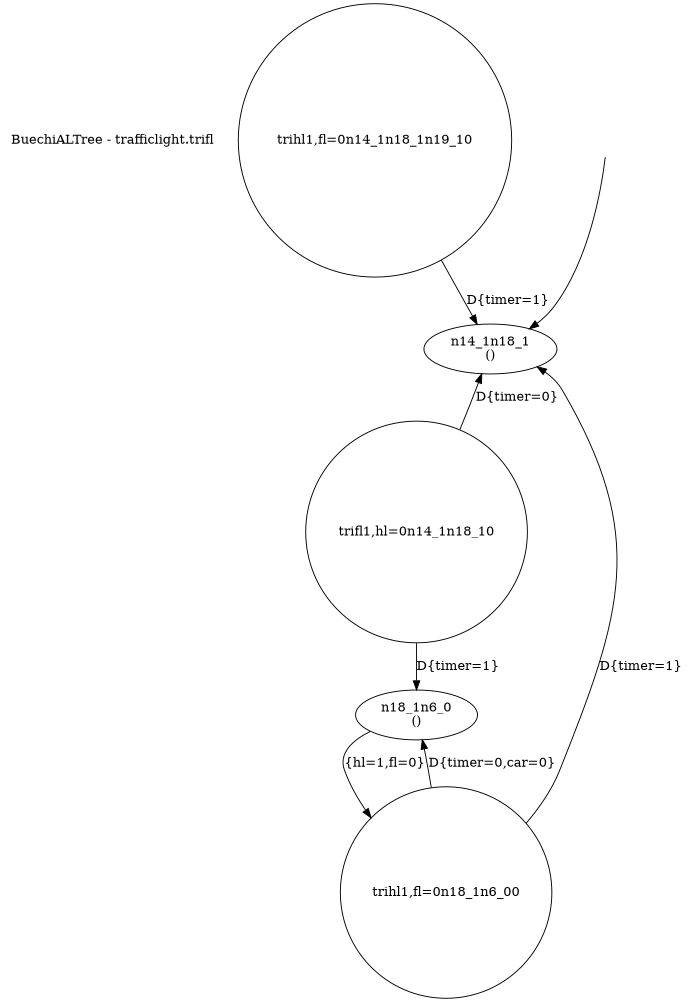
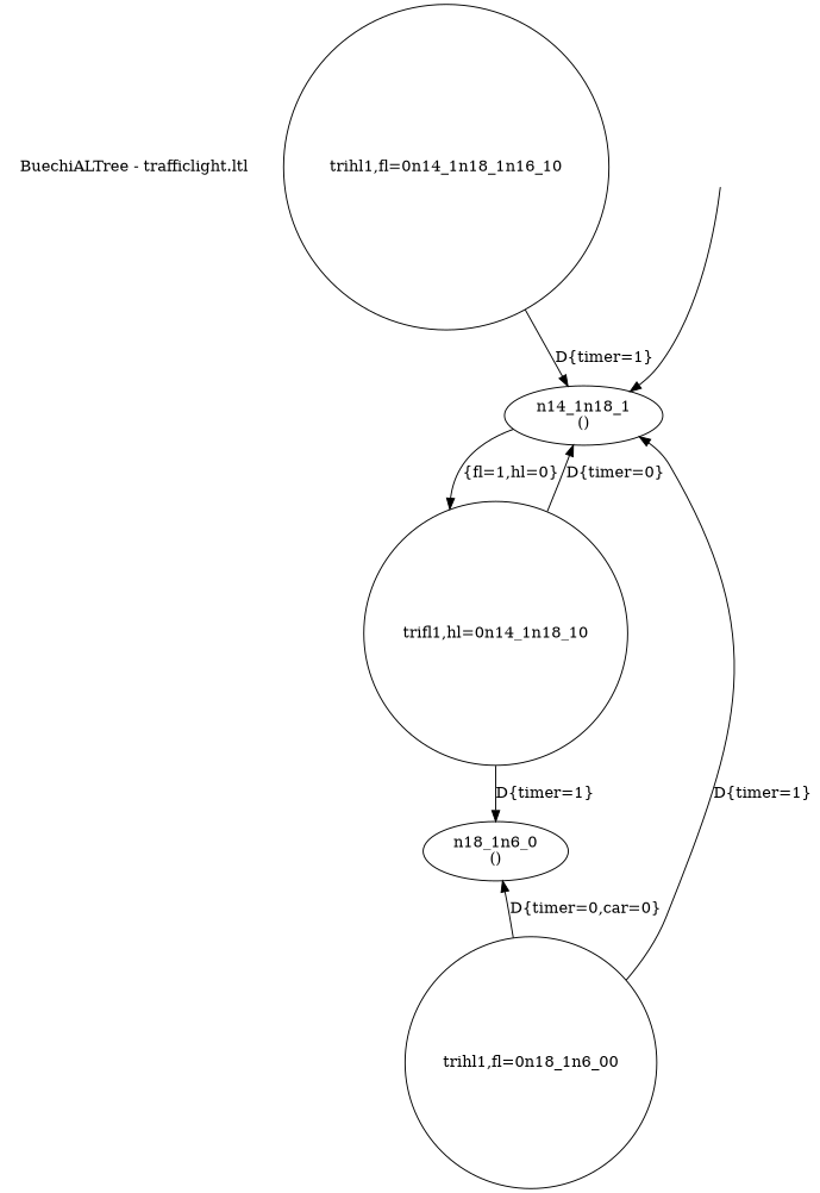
  digraph {
    node [shape=circle]
-   n1 [label="BuechiALTree - trafficlight.trifl" shape=plaintext]
-   "trihl1,fl=0n14_1n18_1n16_10" [height=0.5 width=0.5 label="trihl1,fl=0n14_1n18_1n19_10"]
+   n1 [label="BuechiALTree - trafficlight.ltl" shape=plaintext]
+   "trihl1,fl=0n14_1n18_1n16_10" [height=0.5 width=0.5]
    n3 [label="n14_1n18_1\n()" shape=ellipse]
    "trifl1,hl=0n14_1n18_10" [height=0.5 width=0.5]
    n5 [label="n18_1n6_0\n()" shape=ellipse]
    "trihl1,fl=0n18_1n6_00" [height=0.5 width=0.5]
    "init-n14_1n18_1" [shape=ellipse style=invis]
    "trihl1,fl=0n14_1n18_1n16_10" -> n3 [label="D{timer=1}"]
+   n3 -> "trifl1,hl=0n14_1n18_10" [label="{fl=1,hl=0}"]
    "trifl1,hl=0n14_1n18_10" -> n3 [label="D{timer=0}"]
    "trifl1,hl=0n14_1n18_10" -> n5 [label="D{timer=1}"]
-   n5 -> "trihl1,fl=0n18_1n6_00" [label="{hl=1,fl=0}"]
    "trihl1,fl=0n18_1n6_00" -> n3 [label="D{timer=1}"]
    "trihl1,fl=0n18_1n6_00" -> n5 [label="D{timer=0,car=0}"]
    "init-n14_1n18_1" -> n3
  }
